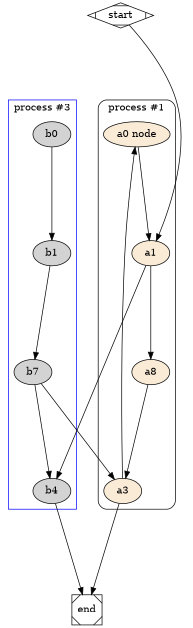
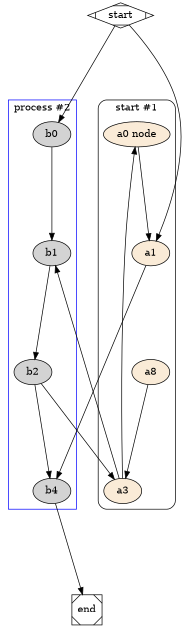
  digraph {
    compund=true
    ranksep="1.8 equally"
    node [style=filled]
    b0
    b1
-   b2 [label=b7]
+   b2
    n4 [label=b4]
    n5 [fillcolor=antiquewhite label="a0 node" shape=ellipse]
    a1 [fillcolor=antiquewhite shape=ellipse]
    n7 [fillcolor=antiquewhite label=a8 shape=ellipse]
    a3 [fillcolor=antiquewhite shape=ellipse]
    end [shape=Msquare style=""]
    start [shape=Mdiamond style=""]
    subgraph cluster_1 {
      color=blue
-     label="process #3"
+     label="process #2"
      b0
      b1
      b2
      n4
    }
    subgraph cluster_2 {
      color=black
-     label="process #1"
+     label="start #1"
      style=rounded
      n5
      a1
      n7
      a3
    }
    b0 -> b1
    b1 -> b2
    b2 -> n4
    b2 -> a3
    n4 -> end
    n5 -> a1 [color=black]
    a1 -> n4
-   a1 -> n7 [color=black]
    n7 -> a3 [color=black]
    a3 -> n5
-   a3 -> end
+   a3 -> b1
+   start -> b0
    start -> a1
  }
